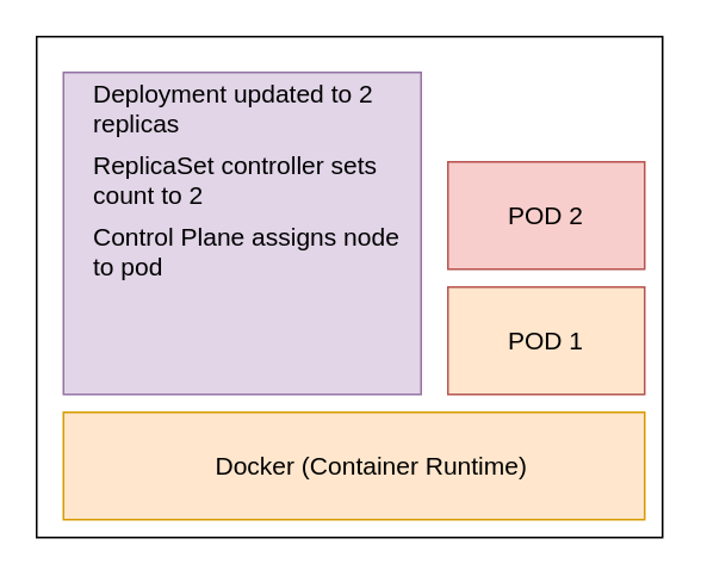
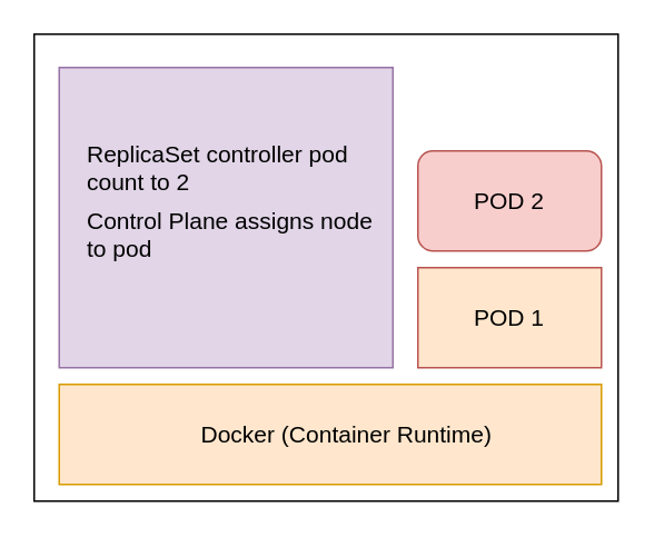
  <mxCell id="0" />
  <mxCell id="1" parent="0" />
  <mxCell id="2" value="" style="rounded=0;whiteSpace=wrap;html=1;spacing=2;fontSize=14;" vertex="1" parent="1"><mxGeometry x="20" y="20" width="350" height="280" as="geometry" /></mxCell>
  <mxCell id="3" value="" style="rounded=0;whiteSpace=wrap;html=1;fillColor=#ffe6cc;strokeColor=#d79b00;spacing=2;fontSize=14;" vertex="1" parent="1"><mxGeometry x="35" y="230" width="325" height="60" as="geometry" /></mxCell>
  <mxCell id="4" value="" style="rounded=0;whiteSpace=wrap;html=1;fillColor=#e1d5e7;strokeColor=#9673a6;spacing=2;fontSize=14;" vertex="1" parent="1"><mxGeometry x="35" y="40" width="200" height="180" as="geometry" /></mxCell>
  <mxCell id="5" value="POD 1" style="rounded=0;whiteSpace=wrap;html=1;fillColor=#ffe6cc;strokeColor=#b85450;spacing=2;fontSize=14;" vertex="1" parent="1"><mxGeometry x="250" y="160" width="110" height="60" as="geometry" /></mxCell>
- <mxCell id="6" value="POD 2" style="rounded=0;whiteSpace=wrap;html=1;fillColor=#f8cecc;strokeColor=#b85450;spacing=2;fontSize=14;" vertex="1" parent="1"><mxGeometry x="250" y="90" width="110" height="60" as="geometry" /></mxCell>
+ <mxCell id="6" value="POD 2" style="whiteSpace=wrap;html=1;fillColor=#f8cecc;strokeColor=#b85450;spacing=2;fontSize=14;rounded=1;" vertex="1" parent="1"><mxGeometry x="250" y="90" width="110" height="60" as="geometry" /></mxCell>
  <mxCell id="7" value="Docker (Container Runtime)" style="text;html=1;strokeColor=none;fillColor=none;align=center;verticalAlign=middle;whiteSpace=wrap;rounded=0;spacing=2;fontSize=14;" vertex="1" parent="1"><mxGeometry x="105" y="250" width="205" height="20" as="geometry" /></mxCell>
- <mxCell id="8" value="Deployment updated to 2 replicas" style="text;html=1;strokeColor=none;fillColor=none;align=left;verticalAlign=middle;whiteSpace=wrap;rounded=0;spacing=2;fontSize=14;" vertex="1" parent="1"><mxGeometry x="50" y="50" width="180" height="20" as="geometry" /></mxCell>
- <mxCell id="9" value="ReplicaSet controller sets count to 2" style="text;html=1;strokeColor=none;fillColor=none;align=left;verticalAlign=middle;whiteSpace=wrap;rounded=0;spacing=2;fontSize=14;" vertex="1" parent="1"><mxGeometry x="50" y="90" width="180" height="20" as="geometry" /></mxCell>
+ <mxCell id="9" value="ReplicaSet controller pod count to 2" style="text;html=1;strokeColor=none;fillColor=none;align=left;verticalAlign=middle;whiteSpace=wrap;rounded=0;spacing=2;fontSize=14;" vertex="1" parent="1"><mxGeometry x="50" y="90" width="180" height="20" as="geometry" /></mxCell>
  <mxCell id="10" value="Control Plane assigns node to pod" style="text;html=1;strokeColor=none;fillColor=none;align=left;verticalAlign=middle;whiteSpace=wrap;rounded=0;spacing=2;fontSize=14;" vertex="1" parent="1"><mxGeometry x="50" y="130" width="180" height="20" as="geometry" /></mxCell>
